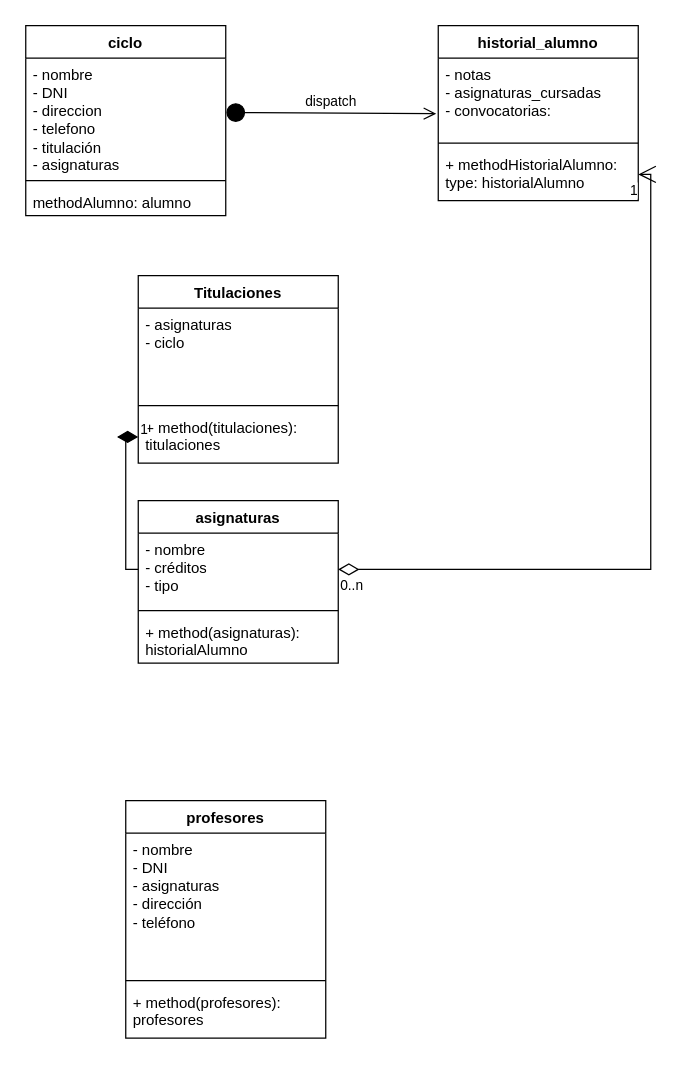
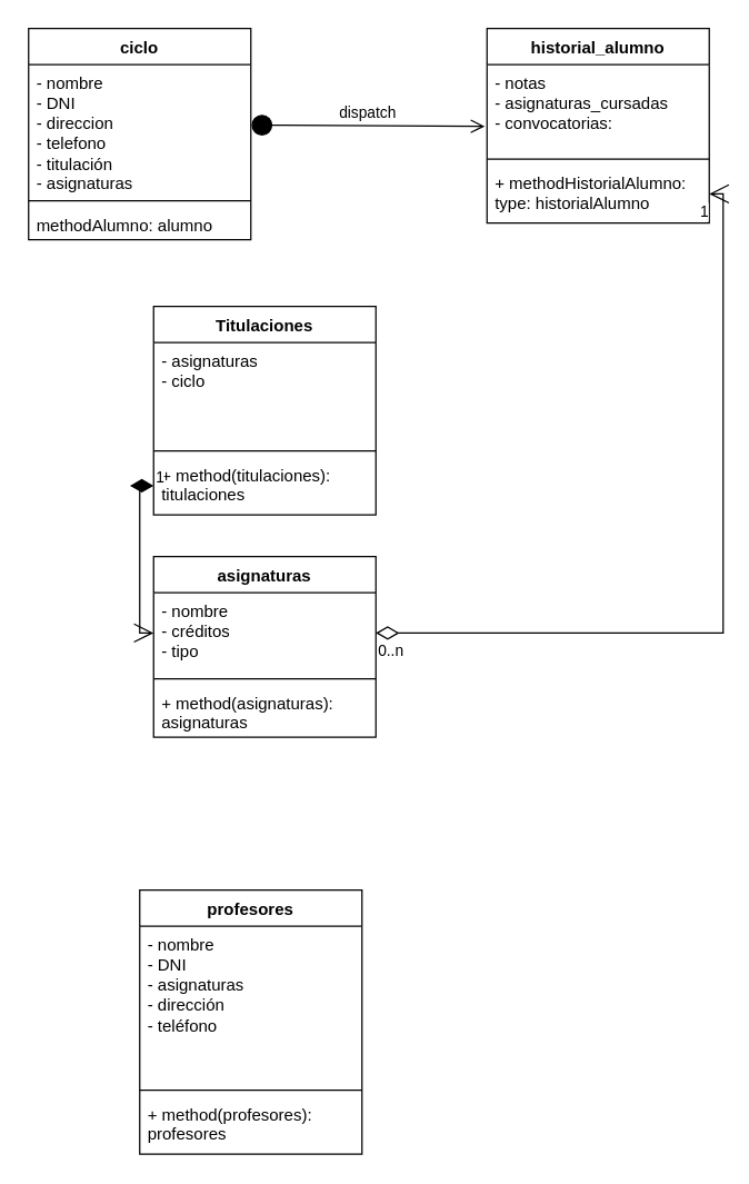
  <mxCell id="0" />
  <mxCell id="1" parent="0" />
  <mxCell id="2" value="ciclo" style="swimlane;fontStyle=1;align=center;verticalAlign=top;childLayout=stackLayout;horizontal=1;startSize=26;horizontalStack=0;resizeParent=1;resizeParentMax=0;resizeLast=0;collapsible=1;marginBottom=0;whiteSpace=wrap;html=1;" vertex="1" parent="1"><mxGeometry x="20" y="20" width="160" height="152" as="geometry" /></mxCell>
  <mxCell id="3" value="- nombre&lt;br&gt;- DNI&lt;br&gt;- direccion&lt;br&gt;- telefono&lt;br&gt;- titulación&lt;br&gt;- asignaturas" style="text;strokeColor=none;fillColor=none;align=left;verticalAlign=top;spacingLeft=4;spacingRight=4;overflow=hidden;rotatable=0;points=[[0,0.5],[1,0.5]];portConstraint=eastwest;whiteSpace=wrap;html=1;" vertex="1" parent="2"><mxGeometry y="26" width="160" height="94" as="geometry" /></mxCell>
  <mxCell id="4" value="" style="line;strokeWidth=1;fillColor=none;align=left;verticalAlign=middle;spacingTop=-1;spacingLeft=3;spacingRight=3;rotatable=0;labelPosition=right;points=[];portConstraint=eastwest;strokeColor=inherit;" vertex="1" parent="2"><mxGeometry y="120" width="160" height="8" as="geometry" /></mxCell>
  <mxCell id="5" value="methodAlumno: alumno" style="text;strokeColor=none;fillColor=none;align=left;verticalAlign=top;spacingLeft=4;spacingRight=4;overflow=hidden;rotatable=0;points=[[0,0.5],[1,0.5]];portConstraint=eastwest;whiteSpace=wrap;html=1;" vertex="1" parent="2"><mxGeometry y="128" width="160" height="24" as="geometry" /></mxCell>
  <mxCell id="6" value="historial_alumno" style="swimlane;fontStyle=1;align=center;verticalAlign=top;childLayout=stackLayout;horizontal=1;startSize=26;horizontalStack=0;resizeParent=1;resizeParentMax=0;resizeLast=0;collapsible=1;marginBottom=0;whiteSpace=wrap;html=1;" vertex="1" parent="1"><mxGeometry x="350" y="20" width="160" height="140" as="geometry" /></mxCell>
  <mxCell id="7" value="- notas&lt;br&gt;- asignaturas_cursadas&lt;br&gt;- convocatorias:" style="text;strokeColor=none;fillColor=none;align=left;verticalAlign=top;spacingLeft=4;spacingRight=4;overflow=hidden;rotatable=0;points=[[0,0.5],[1,0.5]];portConstraint=eastwest;whiteSpace=wrap;html=1;" vertex="1" parent="6"><mxGeometry y="26" width="160" height="64" as="geometry" /></mxCell>
  <mxCell id="8" value="" style="line;strokeWidth=1;fillColor=none;align=left;verticalAlign=middle;spacingTop=-1;spacingLeft=3;spacingRight=3;rotatable=0;labelPosition=right;points=[];portConstraint=eastwest;strokeColor=inherit;" vertex="1" parent="6"><mxGeometry y="90" width="160" height="8" as="geometry" /></mxCell>
  <mxCell id="9" value="+ methodHistorialAlumno:&amp;nbsp;&lt;br&gt;type: historialAlumno" style="text;strokeColor=none;fillColor=none;align=left;verticalAlign=top;spacingLeft=4;spacingRight=4;overflow=hidden;rotatable=0;points=[[0,0.5],[1,0.5]];portConstraint=eastwest;whiteSpace=wrap;html=1;" vertex="1" parent="6"><mxGeometry y="98" width="160" height="42" as="geometry" /></mxCell>
  <mxCell id="10" value="dispatch" style="html=1;verticalAlign=bottom;startArrow=circle;startFill=1;endArrow=open;startSize=6;endSize=8;curved=0;rounded=0;entryX=-0.01;entryY=0.694;entryDx=0;entryDy=0;entryPerimeter=0;" edge="1" parent="1" target="7"><mxGeometry width="80" relative="1" as="geometry"><mxPoint x="180" y="89.5" as="sourcePoint" /><mxPoint x="260" y="89.5" as="targetPoint" /></mxGeometry></mxCell>
  <mxCell id="11" value="Titulaciones" style="swimlane;fontStyle=1;align=center;verticalAlign=top;childLayout=stackLayout;horizontal=1;startSize=26;horizontalStack=0;resizeParent=1;resizeParentMax=0;resizeLast=0;collapsible=1;marginBottom=0;whiteSpace=wrap;html=1;" vertex="1" parent="1"><mxGeometry x="110" y="220" width="160" height="150" as="geometry" /></mxCell>
  <mxCell id="12" value="- asignaturas&lt;br&gt;- ciclo&lt;br&gt;" style="text;strokeColor=none;fillColor=none;align=left;verticalAlign=top;spacingLeft=4;spacingRight=4;overflow=hidden;rotatable=0;points=[[0,0.5],[1,0.5]];portConstraint=eastwest;whiteSpace=wrap;html=1;" vertex="1" parent="11"><mxGeometry y="26" width="160" height="74" as="geometry" /></mxCell>
  <mxCell id="13" value="" style="line;strokeWidth=1;fillColor=none;align=left;verticalAlign=middle;spacingTop=-1;spacingLeft=3;spacingRight=3;rotatable=0;labelPosition=right;points=[];portConstraint=eastwest;strokeColor=inherit;" vertex="1" parent="11"><mxGeometry y="100" width="160" height="8" as="geometry" /></mxCell>
  <mxCell id="14" value="+ method(titulaciones): titulaciones" style="text;strokeColor=none;fillColor=none;align=left;verticalAlign=top;spacingLeft=4;spacingRight=4;overflow=hidden;rotatable=0;points=[[0,0.5],[1,0.5]];portConstraint=eastwest;whiteSpace=wrap;html=1;" vertex="1" parent="11"><mxGeometry y="108" width="160" height="42" as="geometry" /></mxCell>
  <mxCell id="15" value="asignaturas" style="swimlane;fontStyle=1;align=center;verticalAlign=top;childLayout=stackLayout;horizontal=1;startSize=26;horizontalStack=0;resizeParent=1;resizeParentMax=0;resizeLast=0;collapsible=1;marginBottom=0;whiteSpace=wrap;html=1;" vertex="1" parent="1"><mxGeometry x="110" y="400" width="160" height="130" as="geometry" /></mxCell>
  <mxCell id="16" value="- nombre&lt;br&gt;- créditos&lt;br&gt;- tipo&amp;nbsp;" style="text;strokeColor=none;fillColor=none;align=left;verticalAlign=top;spacingLeft=4;spacingRight=4;overflow=hidden;rotatable=0;points=[[0,0.5],[1,0.5]];portConstraint=eastwest;whiteSpace=wrap;html=1;" vertex="1" parent="15"><mxGeometry y="26" width="160" height="58" as="geometry" /></mxCell>
  <mxCell id="17" value="" style="line;strokeWidth=1;fillColor=none;align=left;verticalAlign=middle;spacingTop=-1;spacingLeft=3;spacingRight=3;rotatable=0;labelPosition=right;points=[];portConstraint=eastwest;strokeColor=inherit;" vertex="1" parent="15"><mxGeometry y="84" width="160" height="8" as="geometry" /></mxCell>
- <mxCell id="18" value="+ method(asignaturas): historialAlumno" style="text;strokeColor=none;fillColor=none;align=left;verticalAlign=top;spacingLeft=4;spacingRight=4;overflow=hidden;rotatable=0;points=[[0,0.5],[1,0.5]];portConstraint=eastwest;whiteSpace=wrap;html=1;" vertex="1" parent="15"><mxGeometry y="92" width="160" height="38" as="geometry" /></mxCell>
+ <mxCell id="18" value="+ method(asignaturas): asignaturas" style="text;strokeColor=none;fillColor=none;align=left;verticalAlign=top;spacingLeft=4;spacingRight=4;overflow=hidden;rotatable=0;points=[[0,0.5],[1,0.5]];portConstraint=eastwest;whiteSpace=wrap;html=1;" vertex="1" parent="15"><mxGeometry y="92" width="160" height="38" as="geometry" /></mxCell>
  <mxCell id="19" value="" style="endArrow=open;html=1;endSize=12;startArrow=diamondThin;startSize=14;startFill=0;edgeStyle=orthogonalEdgeStyle;rounded=0;entryX=1;entryY=0.5;entryDx=0;entryDy=0;exitX=1;exitY=0.5;exitDx=0;exitDy=0;" edge="1" parent="1" source="16" target="9"><mxGeometry relative="1" as="geometry"><mxPoint x="270" y="439" as="sourcePoint" /><mxPoint x="574" y="151" as="targetPoint" /></mxGeometry></mxCell>
  <mxCell id="20" value="0..n" style="edgeLabel;resizable=0;html=1;align=left;verticalAlign=top;" connectable="0" vertex="1" parent="19"><mxGeometry x="-1" relative="1" as="geometry" /></mxCell>
  <mxCell id="21" value="1" style="edgeLabel;resizable=0;html=1;align=right;verticalAlign=top;" connectable="0" vertex="1" parent="19"><mxGeometry x="1" relative="1" as="geometry" /></mxCell>
- <mxCell id="22" value="1" style="endArrow=none;html=1;endSize=12;startArrow=diamondThin;startSize=14;startFill=1;edgeStyle=orthogonalEdgeStyle;align=left;verticalAlign=bottom;rounded=0;exitX=0;exitY=0.5;exitDx=0;exitDy=0;entryX=0;entryY=0.5;entryDx=0;entryDy=0;" edge="1" parent="1" source="14" target="16"><mxGeometry x="-1" y="3" relative="1" as="geometry"><mxPoint x="220" y="360" as="sourcePoint" /><mxPoint x="110" y="439" as="targetPoint" /></mxGeometry></mxCell>
+ <mxCell id="22" value="1" style="endArrow=open;html=1;endSize=12;startArrow=diamondThin;startSize=14;startFill=1;edgeStyle=orthogonalEdgeStyle;align=left;verticalAlign=bottom;rounded=0;exitX=0;exitY=0.5;exitDx=0;exitDy=0;entryX=0;entryY=0.5;entryDx=0;entryDy=0;" edge="1" parent="1" source="14" target="16"><mxGeometry x="-1" y="3" relative="1" as="geometry"><mxPoint x="220" y="360" as="sourcePoint" /><mxPoint x="110" y="439" as="targetPoint" /></mxGeometry></mxCell>
  <mxCell id="23" value="profesores" style="swimlane;fontStyle=1;align=center;verticalAlign=top;childLayout=stackLayout;horizontal=1;startSize=26;horizontalStack=0;resizeParent=1;resizeParentMax=0;resizeLast=0;collapsible=1;marginBottom=0;whiteSpace=wrap;html=1;" vertex="1" parent="1"><mxGeometry x="100" y="640" width="160" height="190" as="geometry" /></mxCell>
  <mxCell id="24" value="- nombre&lt;br&gt;- DNI&lt;br&gt;- asignaturas&lt;br&gt;- dirección&lt;br&gt;- teléfono" style="text;strokeColor=none;fillColor=none;align=left;verticalAlign=top;spacingLeft=4;spacingRight=4;overflow=hidden;rotatable=0;points=[[0,0.5],[1,0.5]];portConstraint=eastwest;whiteSpace=wrap;html=1;" vertex="1" parent="23"><mxGeometry y="26" width="160" height="114" as="geometry" /></mxCell>
  <mxCell id="25" value="" style="line;strokeWidth=1;fillColor=none;align=left;verticalAlign=middle;spacingTop=-1;spacingLeft=3;spacingRight=3;rotatable=0;labelPosition=right;points=[];portConstraint=eastwest;strokeColor=inherit;" vertex="1" parent="23"><mxGeometry y="140" width="160" height="8" as="geometry" /></mxCell>
  <mxCell id="26" value="+ method(profesores): profesores" style="text;strokeColor=none;fillColor=none;align=left;verticalAlign=top;spacingLeft=4;spacingRight=4;overflow=hidden;rotatable=0;points=[[0,0.5],[1,0.5]];portConstraint=eastwest;whiteSpace=wrap;html=1;" vertex="1" parent="23"><mxGeometry y="148" width="160" height="42" as="geometry" /></mxCell>
